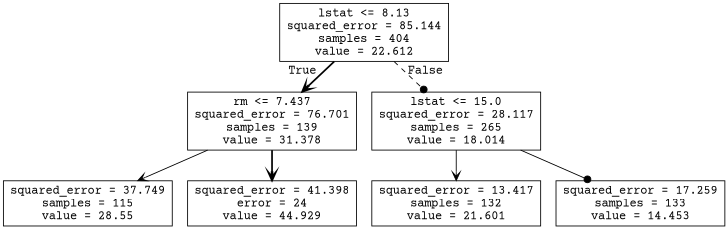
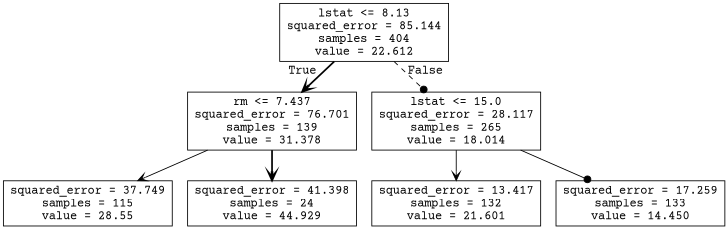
  digraph {
    fontname="Courier Prime"
    node [fontname="Courier Prime" shape=box]
    edge [arrowhead=vee fontname="Courier Prime" style=solid]
    n1 [label="lstat <= 8.13\nsquared_error = 85.144\nsamples = 404\nvalue = 22.612"]
    n2 [label="rm <= 7.437\nsquared_error = 76.701\nsamples = 139\nvalue = 31.378"]
    n3 [label="lstat <= 15.0\nsquared_error = 28.117\nsamples = 265\nvalue = 18.014"]
    n4 [label="squared_error = 37.749\nsamples = 115\nvalue = 28.55"]
-   n5 [label="squared_error = 41.398\nerror = 24\nvalue = 44.929"]
+   n5 [label="squared_error = 41.398\nsamples = 24\nvalue = 44.929"]
    n6 [label="squared_error = 13.417\nsamples = 132\nvalue = 21.601"]
-   n7 [label="squared_error = 17.259\nsamples = 133\nvalue = 14.453"]
+   n7 [label="squared_error = 17.259\nsamples = 133\nvalue = 14.450"]
    n1 -> n2 [headlabel=True labelangle=45 labeldistance=2.5 style=bold]
    n1 -> n3 [arrowhead=dot headlabel=False labelangle=-45 labeldistance=2.5 style=dashed]
    n2 -> n4
    n2 -> n5 [style=bold]
    n3 -> n6
    n3 -> n7 [arrowhead=dot]
  }
